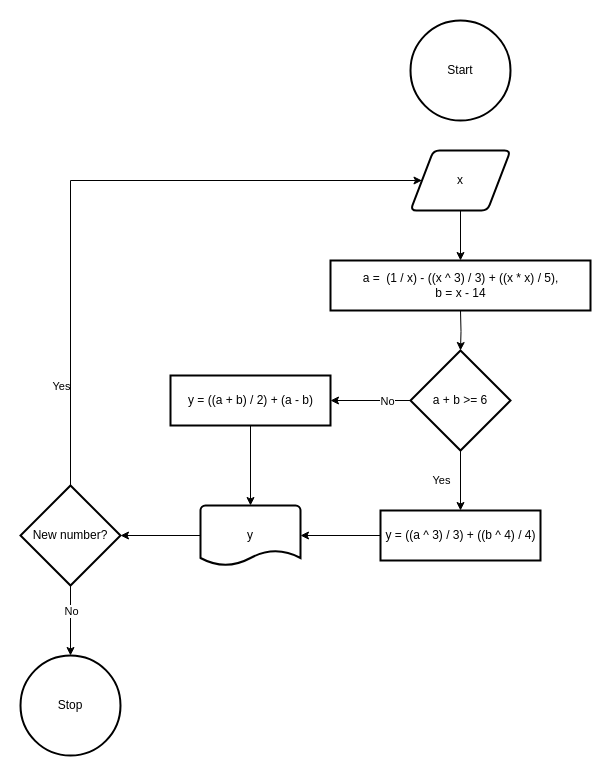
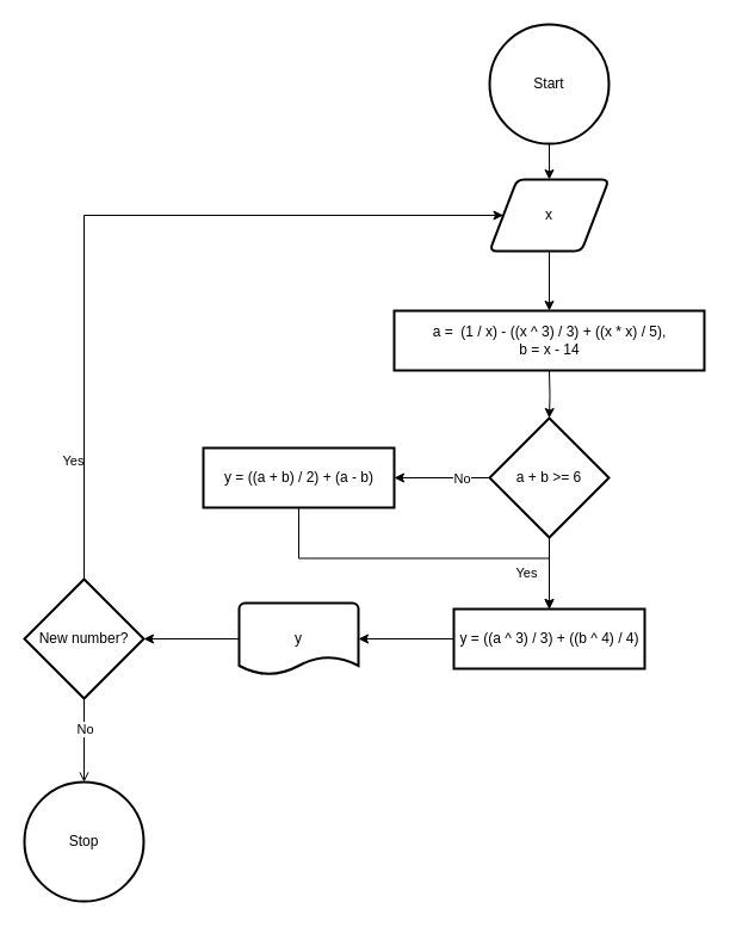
  <mxCell id="0" />
  <mxCell id="1" parent="0" />
+ <mxCell id="2" style="edgeStyle=orthogonalEdgeStyle;rounded=0;orthogonalLoop=1;jettySize=auto;html=1;entryX=0.5;entryY=0;entryDx=0;entryDy=0;" edge="1" parent="1" source="3" target="5"><mxGeometry relative="1" as="geometry" /></mxCell>
  <mxCell id="3" value="Start" style="strokeWidth=2;html=1;shape=mxgraph.flowchart.start_2;whiteSpace=wrap;" vertex="1" parent="1"><mxGeometry x="410" y="20" width="100" height="100" as="geometry" /></mxCell>
  <mxCell id="4" style="edgeStyle=orthogonalEdgeStyle;rounded=0;orthogonalLoop=1;jettySize=auto;html=1;entryX=0.5;entryY=0;entryDx=0;entryDy=0;" edge="1" parent="1" source="5" target="12"><mxGeometry relative="1" as="geometry"><mxPoint x="460" y="250" as="targetPoint" /></mxGeometry></mxCell>
  <mxCell id="5" value="x" style="shape=parallelogram;html=1;strokeWidth=2;perimeter=parallelogramPerimeter;whiteSpace=wrap;rounded=1;arcSize=12;size=0.23;" vertex="1" parent="1"><mxGeometry x="410" y="150" width="100" height="60" as="geometry" /></mxCell>
  <mxCell id="6" style="edgeStyle=orthogonalEdgeStyle;rounded=0;orthogonalLoop=1;jettySize=auto;html=1;entryX=0.5;entryY=0;entryDx=0;entryDy=0;" edge="1" parent="1" source="10" target="14"><mxGeometry relative="1" as="geometry"><mxPoint x="460" y="510" as="targetPoint" /></mxGeometry></mxCell>
  <mxCell id="7" value="Yes" style="edgeLabel;html=1;align=center;verticalAlign=middle;resizable=0;points=[];" vertex="1" connectable="0" parent="6"><mxGeometry x="-0.033" y="1" relative="1" as="geometry"><mxPoint x="-21" as="offset" /></mxGeometry></mxCell>
  <mxCell id="8" style="edgeStyle=orthogonalEdgeStyle;rounded=0;orthogonalLoop=1;jettySize=auto;html=1;entryX=1;entryY=0.5;entryDx=0;entryDy=0;" edge="1" parent="1" source="10" target="16"><mxGeometry relative="1" as="geometry" /></mxCell>
  <mxCell id="9" value="No" style="edgeLabel;html=1;align=center;verticalAlign=middle;resizable=0;points=[];" vertex="1" connectable="0" parent="8"><mxGeometry x="-0.4" relative="1" as="geometry"><mxPoint as="offset" /></mxGeometry></mxCell>
  <mxCell id="10" value="a + b &amp;gt;= 6" style="strokeWidth=2;html=1;shape=mxgraph.flowchart.decision;whiteSpace=wrap;" vertex="1" parent="1"><mxGeometry x="410" y="350" width="100" height="100" as="geometry" /></mxCell>
  <mxCell id="11" style="edgeStyle=orthogonalEdgeStyle;rounded=0;orthogonalLoop=1;jettySize=auto;html=1;entryX=0.5;entryY=0;entryDx=0;entryDy=0;entryPerimeter=0;" edge="1" parent="1" target="10"><mxGeometry relative="1" as="geometry"><mxPoint x="460" y="310" as="sourcePoint" /></mxGeometry></mxCell>
  <mxCell id="12" value="&lt;span style=&quot;&quot;&gt;a = &amp;nbsp;(1 / x) - ((x ^ 3) / 3) + ((x * x) / 5),&lt;/span&gt;&lt;br style=&quot;border-color: var(--border-color);&quot;&gt;&lt;span style=&quot;&quot;&gt;b = x - 14&lt;/span&gt;" style="html=1;dashed=0;whitespace=wrap;strokeWidth=2;" vertex="1" parent="1"><mxGeometry x="330" y="260" width="260" height="50" as="geometry" /></mxCell>
  <mxCell id="13" style="edgeStyle=orthogonalEdgeStyle;rounded=0;orthogonalLoop=1;jettySize=auto;html=1;entryX=1;entryY=0.5;entryDx=0;entryDy=0;entryPerimeter=0;" edge="1" parent="1" source="14" target="18"><mxGeometry relative="1" as="geometry" /></mxCell>
  <mxCell id="14" value="y = ((a ^ 3) / 3) + ((b ^ 4) / 4)" style="html=1;dashed=0;whitespace=wrap;strokeWidth=2;" vertex="1" parent="1"><mxGeometry x="380" y="510" width="160" height="50" as="geometry" /></mxCell>
- <mxCell id="15" style="edgeStyle=orthogonalEdgeStyle;rounded=0;orthogonalLoop=1;jettySize=auto;html=1;exitX=0.5;exitY=1;exitDx=0;exitDy=0;entryX=0.5;entryY=0;entryDx=0;entryDy=0;entryPerimeter=0;" edge="1" parent="1" source="16" target="18"><mxGeometry relative="1" as="geometry" /></mxCell>
+ <mxCell id="15" style="edgeStyle=orthogonalEdgeStyle;rounded=0;orthogonalLoop=1;jettySize=auto;html=1;exitX=0.5;exitY=1;exitDx=0;exitDy=0;" edge="1" parent="1" source="16" target="14"><mxGeometry relative="1" as="geometry" /></mxCell>
  <mxCell id="16" value="y = ((a + b) / 2) + (a - b)" style="html=1;dashed=0;whitespace=wrap;strokeWidth=2;" vertex="1" parent="1"><mxGeometry x="170" y="375" width="160" height="50" as="geometry" /></mxCell>
  <mxCell id="17" style="edgeStyle=orthogonalEdgeStyle;rounded=0;orthogonalLoop=1;jettySize=auto;html=1;entryX=1;entryY=0.5;entryDx=0;entryDy=0;entryPerimeter=0;" edge="1" parent="1" source="18" target="23"><mxGeometry relative="1" as="geometry" /></mxCell>
  <mxCell id="18" value="y" style="strokeWidth=2;html=1;shape=mxgraph.flowchart.document2;whiteSpace=wrap;size=0.25;" vertex="1" parent="1"><mxGeometry x="200" y="505" width="100" height="60" as="geometry" /></mxCell>
- <mxCell id="19" style="edgeStyle=orthogonalEdgeStyle;rounded=0;orthogonalLoop=1;jettySize=auto;html=1;entryX=0.5;entryY=0;entryDx=0;entryDy=0;entryPerimeter=0;" edge="1" parent="1" source="23" target="24"><mxGeometry relative="1" as="geometry"><mxPoint x="70" y="640" as="targetPoint" /></mxGeometry></mxCell>
+ <mxCell id="19" style="edgeStyle=orthogonalEdgeStyle;rounded=0;orthogonalLoop=1;jettySize=auto;html=1;entryX=0.5;entryY=0;entryDx=0;entryDy=0;entryPerimeter=0;endArrow=open;" edge="1" parent="1" source="23" target="24"><mxGeometry relative="1" as="geometry"><mxPoint x="70" y="640" as="targetPoint" /></mxGeometry></mxCell>
  <mxCell id="20" value="No" style="edgeLabel;html=1;align=center;verticalAlign=middle;resizable=0;points=[];" vertex="1" connectable="0" parent="19"><mxGeometry x="-0.273" relative="1" as="geometry"><mxPoint as="offset" /></mxGeometry></mxCell>
  <mxCell id="21" style="edgeStyle=orthogonalEdgeStyle;rounded=0;orthogonalLoop=1;jettySize=auto;html=1;entryX=0;entryY=0.5;entryDx=0;entryDy=0;" edge="1" parent="1" source="23" target="5"><mxGeometry relative="1" as="geometry"><mxPoint x="390" y="190" as="targetPoint" /><Array as="points"><mxPoint x="70" y="180" /></Array></mxGeometry></mxCell>
  <mxCell id="22" value="Yes" style="edgeLabel;html=1;align=center;verticalAlign=middle;resizable=0;points=[];" vertex="1" connectable="0" parent="21"><mxGeometry x="-0.692" y="-2" relative="1" as="geometry"><mxPoint x="-12" y="1" as="offset" /></mxGeometry></mxCell>
  <mxCell id="23" value="New number?" style="strokeWidth=2;html=1;shape=mxgraph.flowchart.decision;whiteSpace=wrap;" vertex="1" parent="1"><mxGeometry x="20" y="485" width="100" height="100" as="geometry" /></mxCell>
  <mxCell id="24" value="Stop" style="strokeWidth=2;html=1;shape=mxgraph.flowchart.start_2;whiteSpace=wrap;" vertex="1" parent="1"><mxGeometry x="20" y="655" width="100" height="100" as="geometry" /></mxCell>
